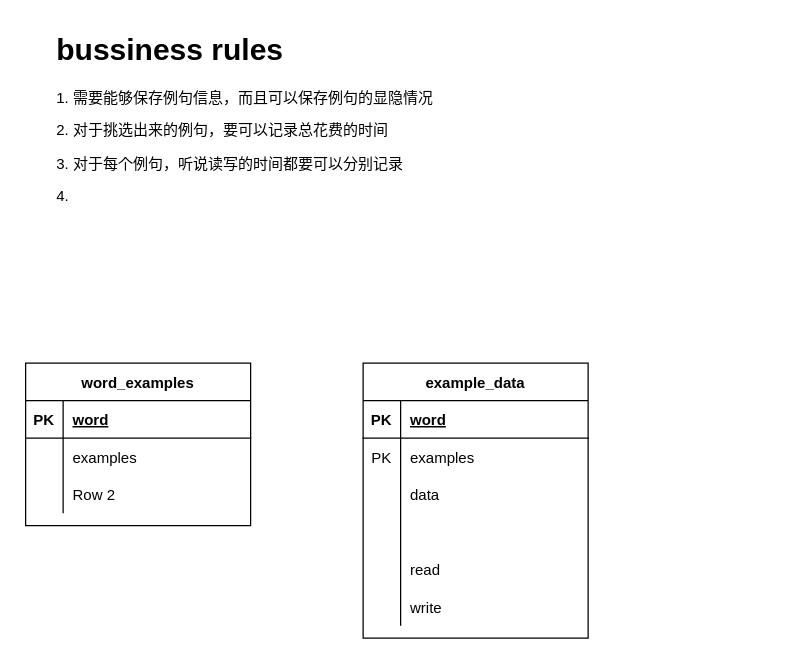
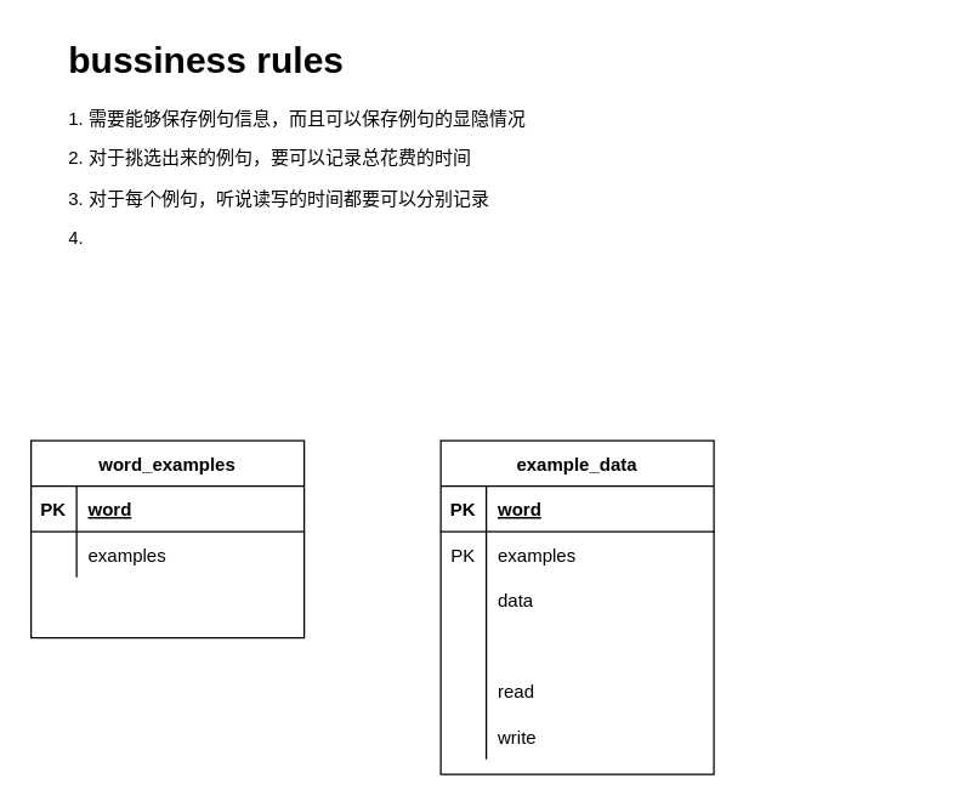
  <mxCell id="0" />
  <mxCell id="1" parent="0" />
  <mxCell id="2" value="word_examples" style="shape=table;startSize=30;container=1;collapsible=1;childLayout=tableLayout;fixedRows=1;rowLines=0;fontStyle=1;align=center;resizeLast=1;" vertex="1" parent="1"><mxGeometry x="20" y="290" width="180" height="130" as="geometry" /></mxCell>
  <mxCell id="3" value="" style="shape=partialRectangle;collapsible=0;dropTarget=0;pointerEvents=0;fillColor=none;top=0;left=0;bottom=1;right=0;points=[[0,0.5],[1,0.5]];portConstraint=eastwest;" vertex="1" parent="2"><mxGeometry y="30" width="180" height="30" as="geometry" /></mxCell>
  <mxCell id="4" value="PK" style="shape=partialRectangle;connectable=0;fillColor=none;top=0;left=0;bottom=0;right=0;fontStyle=1;overflow=hidden;" vertex="1" parent="3"><mxGeometry width="30" height="30" as="geometry"><mxRectangle width="30" height="30" as="alternateBounds" /></mxGeometry></mxCell>
  <mxCell id="5" value="word" style="shape=partialRectangle;connectable=0;fillColor=none;top=0;left=0;bottom=0;right=0;align=left;spacingLeft=6;fontStyle=5;overflow=hidden;" vertex="1" parent="3"><mxGeometry x="30" width="150" height="30" as="geometry"><mxRectangle width="150" height="30" as="alternateBounds" /></mxGeometry></mxCell>
  <mxCell id="6" value="" style="shape=partialRectangle;collapsible=0;dropTarget=0;pointerEvents=0;fillColor=none;top=0;left=0;bottom=0;right=0;points=[[0,0.5],[1,0.5]];portConstraint=eastwest;" vertex="1" parent="2"><mxGeometry y="60" width="180" height="30" as="geometry" /></mxCell>
  <mxCell id="7" value="" style="shape=partialRectangle;connectable=0;fillColor=none;top=0;left=0;bottom=0;right=0;editable=1;overflow=hidden;" vertex="1" parent="6"><mxGeometry width="30" height="30" as="geometry"><mxRectangle width="30" height="30" as="alternateBounds" /></mxGeometry></mxCell>
  <mxCell id="8" value="examples" style="shape=partialRectangle;connectable=0;fillColor=none;top=0;left=0;bottom=0;right=0;align=left;spacingLeft=6;overflow=hidden;" vertex="1" parent="6"><mxGeometry x="30" width="150" height="30" as="geometry"><mxRectangle width="150" height="30" as="alternateBounds" /></mxGeometry></mxCell>
  <mxCell id="9" value="" style="shape=partialRectangle;collapsible=0;dropTarget=0;pointerEvents=0;fillColor=none;top=0;left=0;bottom=0;right=0;points=[[0,0.5],[1,0.5]];portConstraint=eastwest;" vertex="1" parent="2"><mxGeometry y="90" width="180" height="30" as="geometry" /></mxCell>
  <mxCell id="10" value="" style="shape=partialRectangle;connectable=0;fillColor=none;top=0;left=0;bottom=0;right=0;editable=1;overflow=hidden;" vertex="1" parent="9"><mxGeometry width="30" height="30" as="geometry"><mxRectangle width="30" height="30" as="alternateBounds" /></mxGeometry></mxCell>
- <mxCell id="11" value="Row 2" style="shape=partialRectangle;connectable=0;fillColor=none;top=0;left=0;bottom=0;right=0;align=left;spacingLeft=6;overflow=hidden;" vertex="1" parent="9"><mxGeometry x="30" width="150" height="30" as="geometry"><mxRectangle width="150" height="30" as="alternateBounds" /></mxGeometry></mxCell>
  <mxCell id="12" value="&lt;h1&gt;bussiness rules&lt;/h1&gt;&lt;p&gt;1. 需要能够保存例句信息，而且可以保存例句的显隐情况&lt;/p&gt;&lt;p&gt;2. 对于挑选出来的例句，要可以记录总花费的时间&lt;/p&gt;&lt;p&gt;3. 对于每个例句，听说读写的时间都要可以分别记录&lt;/p&gt;&lt;p&gt;4.&lt;/p&gt;" style="text;html=1;strokeColor=none;fillColor=none;spacing=5;spacingTop=-20;whiteSpace=wrap;overflow=hidden;rounded=0;" vertex="1" parent="1"><mxGeometry x="40" y="20" width="570" height="250" as="geometry" /></mxCell>
  <mxCell id="13" value="example_data" style="shape=table;startSize=30;container=1;collapsible=1;childLayout=tableLayout;fixedRows=1;rowLines=0;fontStyle=1;align=center;resizeLast=1;" vertex="1" parent="1"><mxGeometry x="290" y="290" width="180" height="220" as="geometry" /></mxCell>
  <mxCell id="14" value="" style="shape=partialRectangle;collapsible=0;dropTarget=0;pointerEvents=0;fillColor=none;top=0;left=0;bottom=1;right=0;points=[[0,0.5],[1,0.5]];portConstraint=eastwest;" vertex="1" parent="13"><mxGeometry y="30" width="180" height="30" as="geometry" /></mxCell>
  <mxCell id="15" value="PK" style="shape=partialRectangle;connectable=0;fillColor=none;top=0;left=0;bottom=0;right=0;fontStyle=1;overflow=hidden;" vertex="1" parent="14"><mxGeometry width="30" height="30" as="geometry"><mxRectangle width="30" height="30" as="alternateBounds" /></mxGeometry></mxCell>
  <mxCell id="16" value="word" style="shape=partialRectangle;connectable=0;fillColor=none;top=0;left=0;bottom=0;right=0;align=left;spacingLeft=6;fontStyle=5;overflow=hidden;" vertex="1" parent="14"><mxGeometry x="30" width="150" height="30" as="geometry"><mxRectangle width="150" height="30" as="alternateBounds" /></mxGeometry></mxCell>
  <mxCell id="17" value="" style="shape=partialRectangle;collapsible=0;dropTarget=0;pointerEvents=0;fillColor=none;top=0;left=0;bottom=0;right=0;points=[[0,0.5],[1,0.5]];portConstraint=eastwest;" vertex="1" parent="13"><mxGeometry y="60" width="180" height="30" as="geometry" /></mxCell>
  <mxCell id="18" value="PK" style="shape=partialRectangle;connectable=0;fillColor=none;top=0;left=0;bottom=0;right=0;editable=1;overflow=hidden;" vertex="1" parent="17"><mxGeometry width="30" height="30" as="geometry"><mxRectangle width="30" height="30" as="alternateBounds" /></mxGeometry></mxCell>
  <mxCell id="19" value="examples" style="shape=partialRectangle;connectable=0;fillColor=none;top=0;left=0;bottom=0;right=0;align=left;spacingLeft=6;overflow=hidden;" vertex="1" parent="17"><mxGeometry x="30" width="150" height="30" as="geometry"><mxRectangle width="150" height="30" as="alternateBounds" /></mxGeometry></mxCell>
  <mxCell id="20" value="" style="shape=partialRectangle;collapsible=0;dropTarget=0;pointerEvents=0;fillColor=none;top=0;left=0;bottom=0;right=0;points=[[0,0.5],[1,0.5]];portConstraint=eastwest;" vertex="1" parent="13"><mxGeometry y="90" width="180" height="30" as="geometry" /></mxCell>
  <mxCell id="21" value="" style="shape=partialRectangle;connectable=0;fillColor=none;top=0;left=0;bottom=0;right=0;editable=1;overflow=hidden;" vertex="1" parent="20"><mxGeometry width="30" height="30" as="geometry"><mxRectangle width="30" height="30" as="alternateBounds" /></mxGeometry></mxCell>
  <mxCell id="22" value="data" style="shape=partialRectangle;connectable=0;fillColor=none;top=0;left=0;bottom=0;right=0;align=left;spacingLeft=6;overflow=hidden;" vertex="1" parent="20"><mxGeometry x="30" width="150" height="30" as="geometry"><mxRectangle width="150" height="30" as="alternateBounds" /></mxGeometry></mxCell>
  <mxCell id="23" value="" style="shape=partialRectangle;collapsible=0;dropTarget=0;pointerEvents=0;fillColor=none;top=0;left=0;bottom=0;right=0;points=[[0,0.5],[1,0.5]];portConstraint=eastwest;" vertex="1" parent="13"><mxGeometry y="120" width="180" height="30" as="geometry" /></mxCell>
  <mxCell id="24" value="" style="shape=partialRectangle;connectable=0;fillColor=none;top=0;left=0;bottom=0;right=0;editable=1;overflow=hidden;" vertex="1" parent="23"><mxGeometry width="30" height="30" as="geometry"><mxRectangle width="30" height="30" as="alternateBounds" /></mxGeometry></mxCell>
  <mxCell id="25" value="" style="shape=partialRectangle;collapsible=0;dropTarget=0;pointerEvents=0;fillColor=none;top=0;left=0;bottom=0;right=0;points=[[0,0.5],[1,0.5]];portConstraint=eastwest;" vertex="1" parent="13"><mxGeometry y="150" width="180" height="30" as="geometry" /></mxCell>
  <mxCell id="26" value="" style="shape=partialRectangle;connectable=0;fillColor=none;top=0;left=0;bottom=0;right=0;editable=1;overflow=hidden;" vertex="1" parent="25"><mxGeometry width="30" height="30" as="geometry"><mxRectangle width="30" height="30" as="alternateBounds" /></mxGeometry></mxCell>
  <mxCell id="27" value="read" style="shape=partialRectangle;connectable=0;fillColor=none;top=0;left=0;bottom=0;right=0;align=left;spacingLeft=6;overflow=hidden;" vertex="1" parent="25"><mxGeometry x="30" width="150" height="30" as="geometry"><mxRectangle width="150" height="30" as="alternateBounds" /></mxGeometry></mxCell>
  <mxCell id="28" value="" style="shape=partialRectangle;collapsible=0;dropTarget=0;pointerEvents=0;fillColor=none;top=0;left=0;bottom=0;right=0;points=[[0,0.5],[1,0.5]];portConstraint=eastwest;" vertex="1" parent="13"><mxGeometry y="180" width="180" height="30" as="geometry" /></mxCell>
  <mxCell id="29" value="" style="shape=partialRectangle;connectable=0;fillColor=none;top=0;left=0;bottom=0;right=0;editable=1;overflow=hidden;" vertex="1" parent="28"><mxGeometry width="30" height="30" as="geometry"><mxRectangle width="30" height="30" as="alternateBounds" /></mxGeometry></mxCell>
  <mxCell id="30" value="write" style="shape=partialRectangle;connectable=0;fillColor=none;top=0;left=0;bottom=0;right=0;align=left;spacingLeft=6;overflow=hidden;" vertex="1" parent="28"><mxGeometry x="30" width="150" height="30" as="geometry"><mxRectangle width="150" height="30" as="alternateBounds" /></mxGeometry></mxCell>
